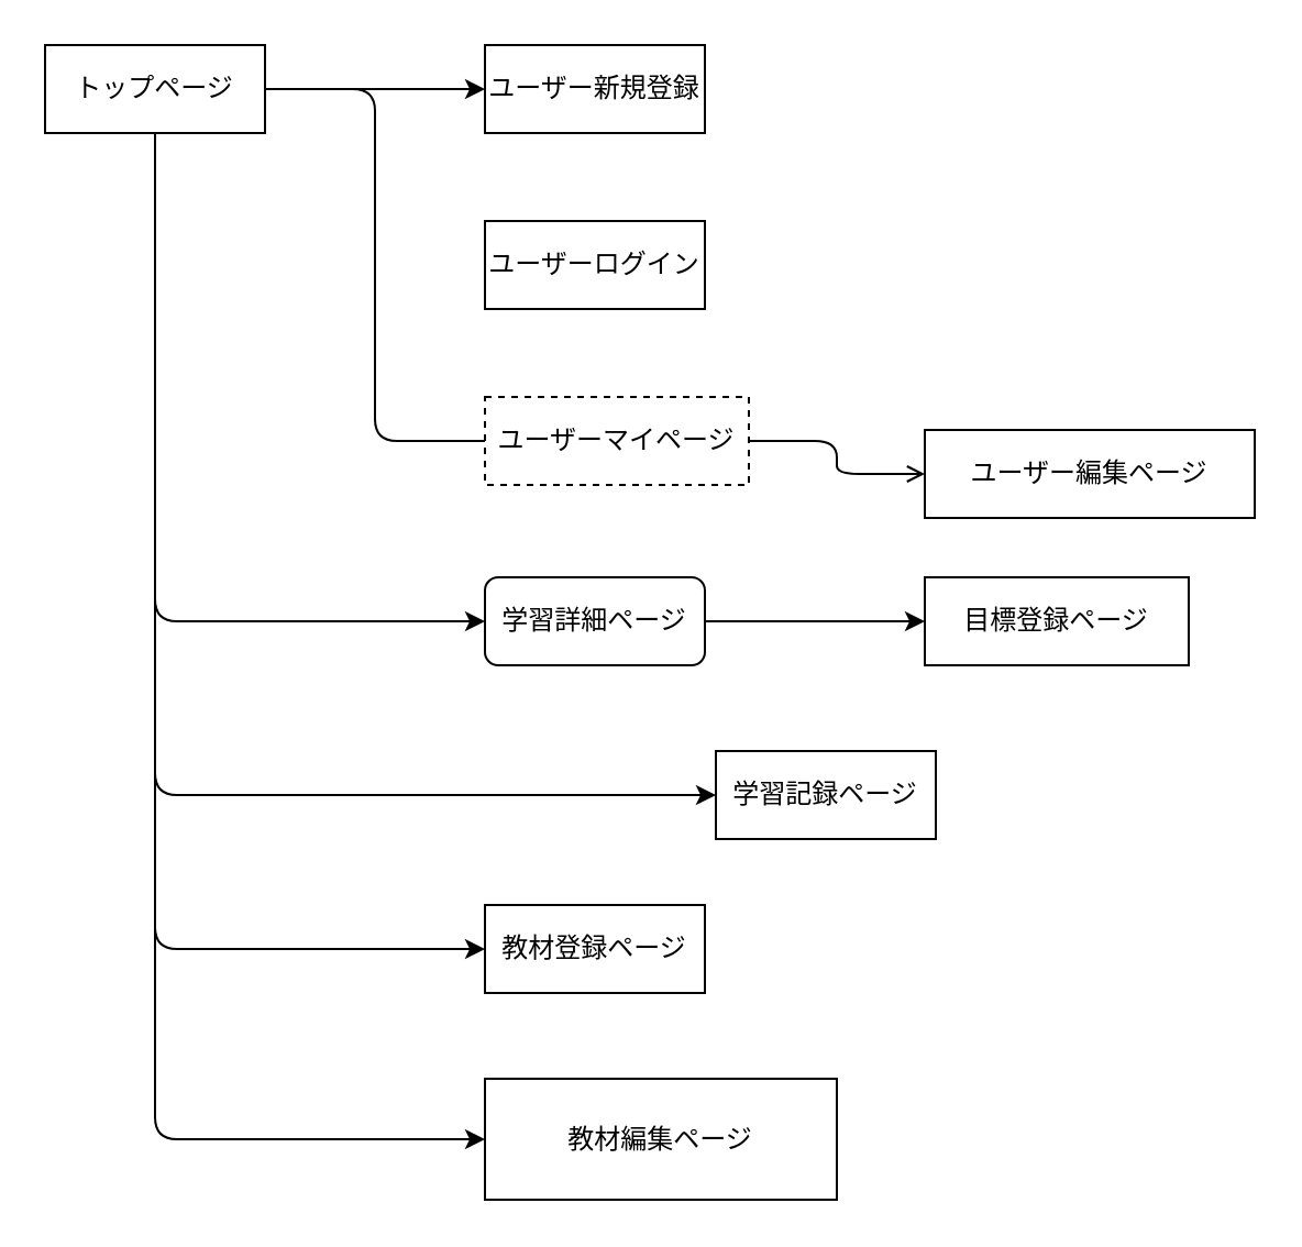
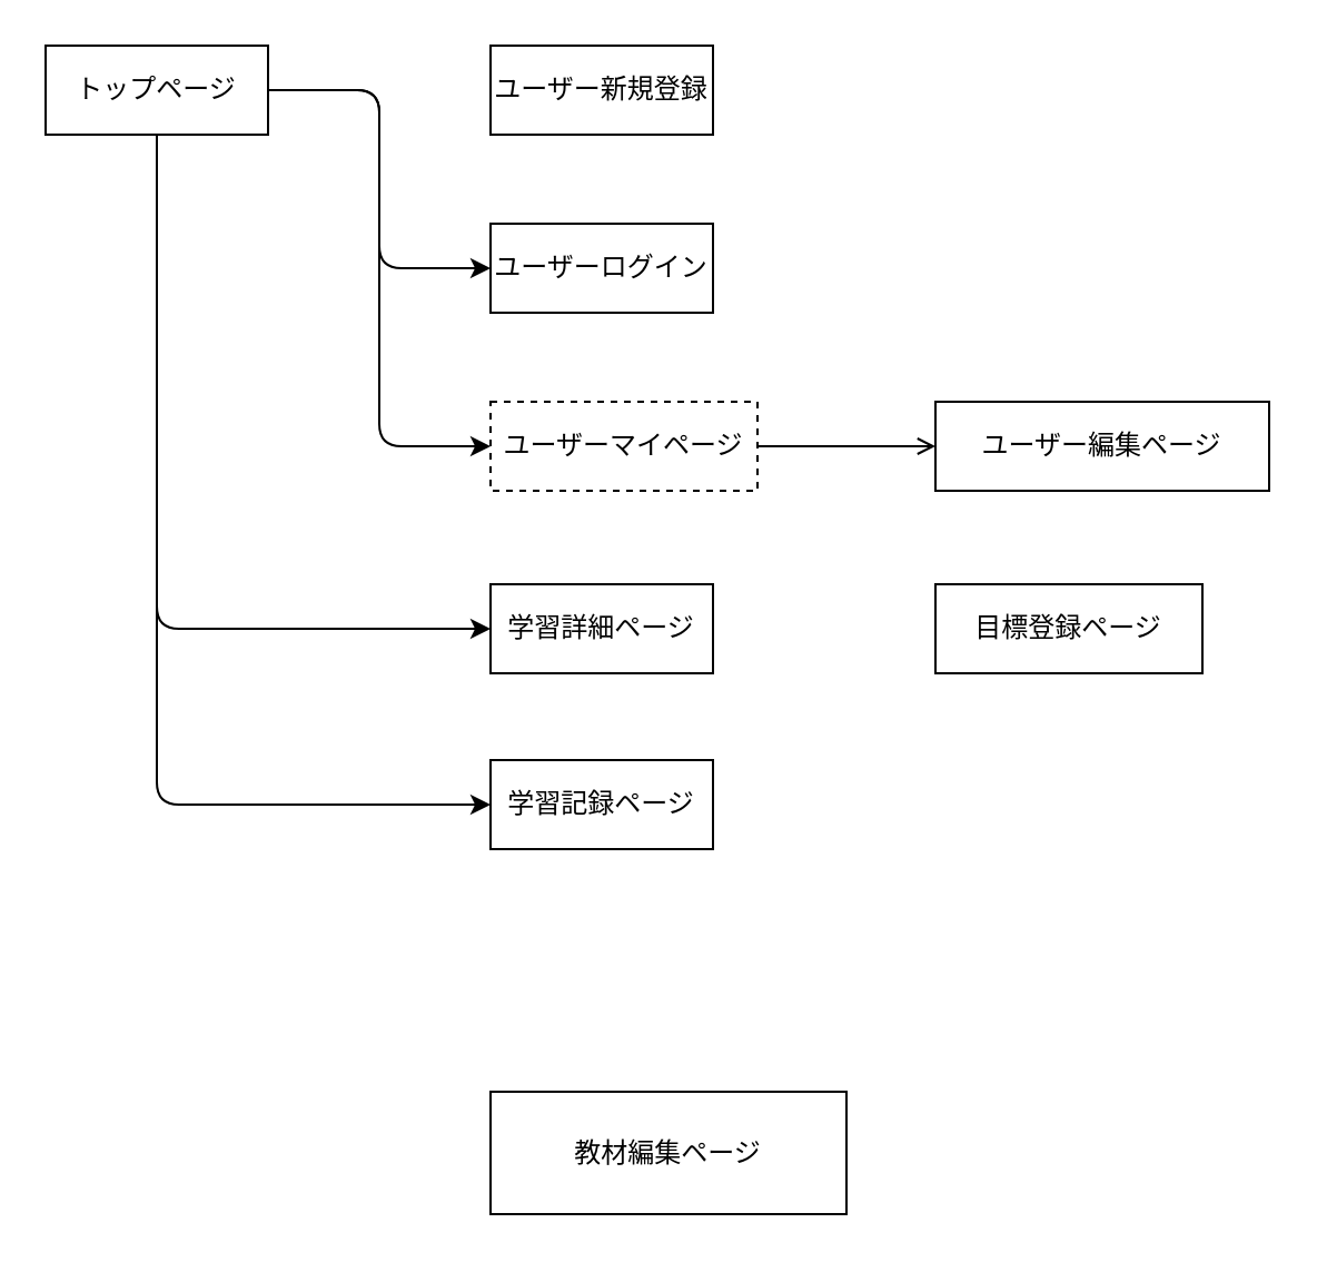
  <mxCell id="0" />
  <mxCell id="1" parent="0" />
- <mxCell id="2" style="edgeStyle=orthogonalEdgeStyle;html=1;exitX=1;exitY=0.5;exitDx=0;exitDy=0;" parent="1" source="7" target="8" edge="1"><mxGeometry relative="1" as="geometry" /></mxCell>
- <mxCell id="3" style="edgeStyle=orthogonalEdgeStyle;html=1;exitX=1;exitY=0.5;exitDx=0;exitDy=0;entryX=0;entryY=0.5;entryDx=0;entryDy=0;endArrow=none;" parent="1" source="7" target="11" edge="1"><mxGeometry relative="1" as="geometry" /></mxCell>
+ <mxCell id="2" style="edgeStyle=orthogonalEdgeStyle;html=1;exitX=1;exitY=0.5;exitDx=0;exitDy=0;entryX=0;entryY=0.5;entryDx=0;entryDy=0;" parent="1" source="7" target="9" edge="1"><mxGeometry relative="1" as="geometry" /></mxCell>
+ <mxCell id="3" style="edgeStyle=orthogonalEdgeStyle;html=1;exitX=1;exitY=0.5;exitDx=0;exitDy=0;entryX=0;entryY=0.5;entryDx=0;entryDy=0;" parent="1" source="7" target="11" edge="1"><mxGeometry relative="1" as="geometry" /></mxCell>
  <mxCell id="4" style="edgeStyle=orthogonalEdgeStyle;html=1;exitX=0.5;exitY=1;exitDx=0;exitDy=0;entryX=0;entryY=0.5;entryDx=0;entryDy=0;" parent="1" source="7" target="14" edge="1"><mxGeometry relative="1" as="geometry" /></mxCell>
  <mxCell id="5" style="edgeStyle=orthogonalEdgeStyle;html=1;exitX=0.5;exitY=1;exitDx=0;exitDy=0;entryX=0;entryY=0.5;entryDx=0;entryDy=0;" parent="1" source="7" target="16" edge="1"><mxGeometry relative="1" as="geometry" /></mxCell>
- <mxCell id="6" style="edgeStyle=orthogonalEdgeStyle;html=1;exitX=0.5;exitY=1;exitDx=0;exitDy=0;entryX=0;entryY=0.5;entryDx=0;entryDy=0;" edge="1" parent="1" source="7" target="19"><mxGeometry relative="1" as="geometry" /></mxCell>
  <mxCell id="7" value="トップページ" style="rounded=1;arcSize=0;whiteSpace=wrap;html=1;align=center;" parent="1" vertex="1"><mxGeometry x="20" y="20" width="100" height="40" as="geometry" /></mxCell>
  <mxCell id="8" value="ユーザー新規登録" style="whiteSpace=wrap;html=1;align=center;" parent="1" vertex="1"><mxGeometry x="220" y="20" width="100" height="40" as="geometry" /></mxCell>
  <mxCell id="9" value="ユーザーログイン" style="whiteSpace=wrap;html=1;align=center;" parent="1" vertex="1"><mxGeometry x="220" y="100" width="100" height="40" as="geometry" /></mxCell>
  <mxCell id="10" style="edgeStyle=orthogonalEdgeStyle;html=1;exitX=1;exitY=0.5;exitDx=0;exitDy=0;entryX=0;entryY=0.5;entryDx=0;entryDy=0;endArrow=open;" parent="1" source="11" target="12" edge="1"><mxGeometry relative="1" as="geometry" /></mxCell>
  <mxCell id="11" value="ユーザーマイページ" style="whiteSpace=wrap;html=1;align=center;dashed=1;" parent="1" vertex="1"><mxGeometry x="220" y="180" width="120" height="40" as="geometry" /></mxCell>
- <mxCell id="12" value="ユーザー編集ページ" style="whiteSpace=wrap;html=1;align=center;" parent="1" vertex="1"><mxGeometry x="420" y="195" width="150" height="40" as="geometry" /></mxCell>
- <mxCell id="13" style="edgeStyle=orthogonalEdgeStyle;html=1;exitX=1;exitY=0.5;exitDx=0;exitDy=0;entryX=0;entryY=0.5;entryDx=0;entryDy=0;" parent="1" source="14" target="15" edge="1"><mxGeometry relative="1" as="geometry" /></mxCell>
- <mxCell id="14" value="学習詳細ページ" style="whiteSpace=wrap;html=1;align=center;rounded=1;" parent="1" vertex="1"><mxGeometry x="220" y="262" width="100" height="40" as="geometry" /></mxCell>
+ <mxCell id="12" value="ユーザー編集ページ" style="whiteSpace=wrap;html=1;align=center;" parent="1" vertex="1"><mxGeometry x="420" y="180" width="150" height="40" as="geometry" /></mxCell>
+ <mxCell id="14" value="学習詳細ページ" style="whiteSpace=wrap;html=1;align=center;" parent="1" vertex="1"><mxGeometry x="220" y="262" width="100" height="40" as="geometry" /></mxCell>
  <mxCell id="15" value="目標登録ページ" style="whiteSpace=wrap;html=1;align=center;" parent="1" vertex="1"><mxGeometry x="420" y="262" width="120" height="40" as="geometry" /></mxCell>
- <mxCell id="16" value="学習記録ページ" style="whiteSpace=wrap;html=1;align=center;" parent="1" vertex="1"><mxGeometry x="325" y="341" width="100" height="40" as="geometry" /></mxCell>
- <mxCell id="17" style="edgeStyle=orthogonalEdgeStyle;html=1;exitX=0;exitY=0.5;exitDx=0;exitDy=0;entryX=0.5;entryY=1;entryDx=0;entryDy=0;startArrow=classic;startFill=1;endArrow=none;endFill=0;" parent="1" source="18" target="7" edge="1"><mxGeometry relative="1" as="geometry" /></mxCell>
- <mxCell id="18" value="教材登録ページ" style="whiteSpace=wrap;html=1;align=center;" parent="1" vertex="1"><mxGeometry x="220" y="411" width="100" height="40" as="geometry" /></mxCell>
+ <mxCell id="16" value="学習記録ページ" style="whiteSpace=wrap;html=1;align=center;" parent="1" vertex="1"><mxGeometry x="220" y="341" width="100" height="40" as="geometry" /></mxCell>
  <mxCell id="19" value="教材編集ページ" style="rounded=0;whiteSpace=wrap;html=1;" vertex="1" parent="1"><mxGeometry x="220" y="490" width="160" height="55" as="geometry" /></mxCell>
